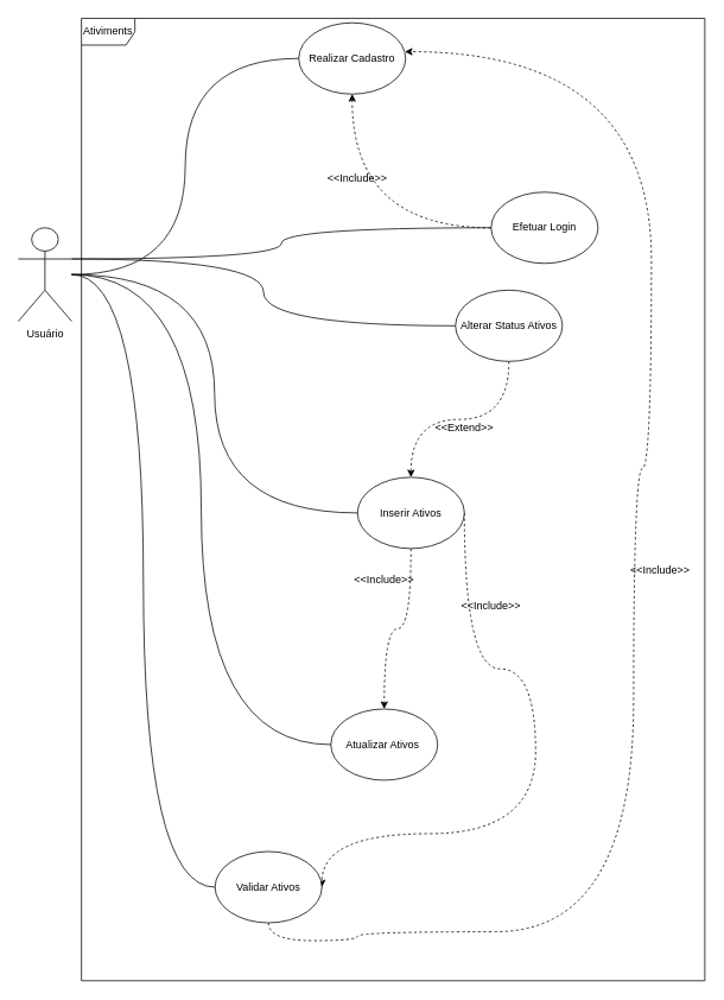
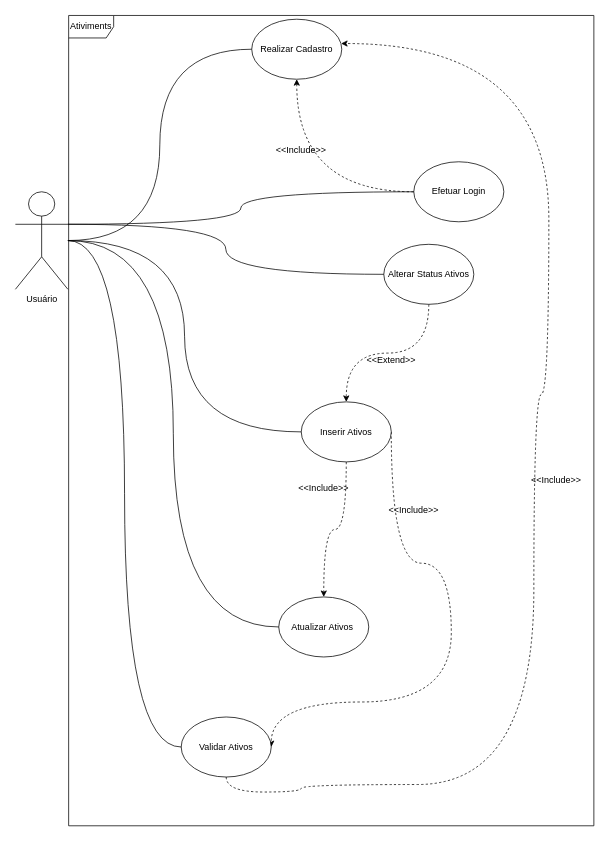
  <mxCell id="0" />
  <mxCell id="1" parent="0" />
- <mxCell id="2" value="Usuário" style="shape=umlActor;verticalLabelPosition=bottom;verticalAlign=top;html=1;outlineConnect=0;" parent="1" vertex="1"><mxGeometry x="20" y="255" width="60" height="105" as="geometry" /></mxCell>
+ <mxCell id="2" value="Usuário" style="shape=umlActor;verticalLabelPosition=bottom;verticalAlign=top;html=1;outlineConnect=0;" parent="1" vertex="1"><mxGeometry x="20" y="255" width="70" height="130" as="geometry" /></mxCell>
  <mxCell id="3" value="Realizar Cadastro" style="ellipse;whiteSpace=wrap;html=1;" parent="1" vertex="1"><mxGeometry x="335" y="25" width="120" height="80" as="geometry" /></mxCell>
  <mxCell id="4" style="edgeStyle=orthogonalEdgeStyle;rounded=0;orthogonalLoop=1;jettySize=auto;html=1;entryX=0.5;entryY=1;entryDx=0;entryDy=0;dashed=1;curved=1;" parent="1" source="5" target="3" edge="1"><mxGeometry relative="1" as="geometry" /></mxCell>
  <mxCell id="5" value="Efetuar Login" style="ellipse;whiteSpace=wrap;html=1;" parent="1" vertex="1"><mxGeometry x="551" y="215" width="120" height="80" as="geometry" /></mxCell>
  <mxCell id="6" style="edgeStyle=orthogonalEdgeStyle;rounded=0;orthogonalLoop=1;jettySize=auto;html=1;entryX=0.5;entryY=0;entryDx=0;entryDy=0;dashed=1;curved=1;" parent="1" source="7" target="10" edge="1"><mxGeometry relative="1" as="geometry" /></mxCell>
  <mxCell id="7" value="Alterar Status Ativos" style="ellipse;whiteSpace=wrap;html=1;" parent="1" vertex="1"><mxGeometry x="511" y="325" width="120" height="80" as="geometry" /></mxCell>
  <mxCell id="8" style="edgeStyle=orthogonalEdgeStyle;rounded=0;orthogonalLoop=1;jettySize=auto;html=1;entryX=0.5;entryY=0;entryDx=0;entryDy=0;curved=1;dashed=1;" parent="1" source="10" target="11" edge="1"><mxGeometry relative="1" as="geometry" /></mxCell>
  <mxCell id="9" style="edgeStyle=orthogonalEdgeStyle;rounded=0;orthogonalLoop=1;jettySize=auto;html=1;entryX=1;entryY=0.5;entryDx=0;entryDy=0;curved=1;dashed=1;" parent="1" source="10" target="12" edge="1"><mxGeometry relative="1" as="geometry"><mxPoint x="471" y="765" as="targetPoint" /><Array as="points"><mxPoint x="521" y="565" /><mxPoint x="521" y="750" /><mxPoint x="601" y="750" /><mxPoint x="601" y="935" /></Array></mxGeometry></mxCell>
  <mxCell id="10" value="Inserir Ativos" style="ellipse;whiteSpace=wrap;html=1;" parent="1" vertex="1"><mxGeometry x="401" y="535" width="120" height="80" as="geometry" /></mxCell>
  <mxCell id="11" value="Atualizar Ativos&amp;nbsp;" style="ellipse;whiteSpace=wrap;html=1;" parent="1" vertex="1"><mxGeometry x="371" y="795" width="120" height="80" as="geometry" /></mxCell>
  <mxCell id="12" value="Validar Ativos" style="ellipse;whiteSpace=wrap;html=1;" parent="1" vertex="1"><mxGeometry x="241" y="955" width="120" height="80" as="geometry" /></mxCell>
  <mxCell id="13" value="" style="endArrow=none;html=1;rounded=0;entryX=0;entryY=0.5;entryDx=0;entryDy=0;edgeStyle=orthogonalEdgeStyle;curved=1;" parent="1" source="2" target="3" edge="1"><mxGeometry width="50" height="50" relative="1" as="geometry"><mxPoint x="231" y="325" as="sourcePoint" /><mxPoint x="281" y="275" as="targetPoint" /></mxGeometry></mxCell>
  <mxCell id="14" value="" style="endArrow=none;html=1;rounded=0;exitX=1;exitY=0.333;exitDx=0;exitDy=0;exitPerimeter=0;entryX=0;entryY=0.5;entryDx=0;entryDy=0;edgeStyle=orthogonalEdgeStyle;curved=1;" parent="1" source="2" target="5" edge="1"><mxGeometry width="50" height="50" relative="1" as="geometry"><mxPoint x="231" y="325" as="sourcePoint" /><mxPoint x="281" y="275" as="targetPoint" /></mxGeometry></mxCell>
  <mxCell id="15" value="" style="endArrow=none;html=1;rounded=0;exitX=1;exitY=0.333;exitDx=0;exitDy=0;exitPerimeter=0;entryX=0;entryY=0.5;entryDx=0;entryDy=0;edgeStyle=orthogonalEdgeStyle;curved=1;" parent="1" source="2" target="7" edge="1"><mxGeometry width="50" height="50" relative="1" as="geometry"><mxPoint x="231" y="325" as="sourcePoint" /><mxPoint x="281" y="275" as="targetPoint" /></mxGeometry></mxCell>
  <mxCell id="16" value="" style="endArrow=none;html=1;rounded=0;entryX=0;entryY=0.5;entryDx=0;entryDy=0;edgeStyle=orthogonalEdgeStyle;curved=1;" parent="1" source="2" target="10" edge="1"><mxGeometry width="50" height="50" relative="1" as="geometry"><mxPoint x="231" y="325" as="sourcePoint" /><mxPoint x="281" y="275" as="targetPoint" /></mxGeometry></mxCell>
  <mxCell id="17" value="" style="endArrow=none;html=1;rounded=0;entryX=0;entryY=0.5;entryDx=0;entryDy=0;edgeStyle=orthogonalEdgeStyle;curved=1;" parent="1" source="2" target="11" edge="1"><mxGeometry width="50" height="50" relative="1" as="geometry"><mxPoint x="231" y="425" as="sourcePoint" /><mxPoint x="281" y="375" as="targetPoint" /></mxGeometry></mxCell>
  <mxCell id="18" value="" style="endArrow=none;html=1;rounded=0;entryX=0;entryY=0.5;entryDx=0;entryDy=0;edgeStyle=orthogonalEdgeStyle;elbow=vertical;curved=1;" parent="1" source="2" target="12" edge="1"><mxGeometry width="50" height="50" relative="1" as="geometry"><mxPoint x="231" y="325" as="sourcePoint" /><mxPoint x="281" y="275" as="targetPoint" /></mxGeometry></mxCell>
  <mxCell id="19" value="&amp;lt;&amp;lt;Include&amp;gt;&amp;gt;" style="text;html=1;align=center;verticalAlign=middle;whiteSpace=wrap;rounded=0;" parent="1" vertex="1"><mxGeometry x="371" y="185" width="60" height="30" as="geometry" /></mxCell>
  <mxCell id="20" value="&amp;lt;&amp;lt;Extend&amp;gt;&amp;gt;" style="text;html=1;align=center;verticalAlign=middle;whiteSpace=wrap;rounded=0;" parent="1" vertex="1"><mxGeometry x="491" y="465" width="60" height="30" as="geometry" /></mxCell>
  <mxCell id="21" value="&amp;lt;&amp;lt;Include&amp;gt;&amp;gt;" style="text;html=1;align=center;verticalAlign=middle;whiteSpace=wrap;rounded=0;" parent="1" vertex="1"><mxGeometry x="401" y="635" width="60" height="30" as="geometry" /></mxCell>
  <mxCell id="22" value="&amp;lt;&amp;lt;Include&amp;gt;&amp;gt;" style="text;html=1;align=center;verticalAlign=middle;whiteSpace=wrap;rounded=0;" parent="1" vertex="1"><mxGeometry x="521" y="665" width="60" height="30" as="geometry" /></mxCell>
  <mxCell id="23" style="edgeStyle=orthogonalEdgeStyle;rounded=0;orthogonalLoop=1;jettySize=auto;html=1;entryX=0.993;entryY=0.405;entryDx=0;entryDy=0;entryPerimeter=0;exitX=0.5;exitY=1;exitDx=0;exitDy=0;curved=1;dashed=1;" parent="1" source="12" target="3" edge="1"><mxGeometry relative="1" as="geometry"><Array as="points"><mxPoint x="301" y="1055" /><mxPoint x="401" y="1055" /><mxPoint x="401" y="1045" /><mxPoint x="711" y="1045" /><mxPoint x="711" y="525" /><mxPoint x="731" y="525" /><mxPoint x="731" y="57" /></Array></mxGeometry></mxCell>
  <mxCell id="24" value="&amp;lt;&amp;lt;Include&amp;gt;&amp;gt;" style="text;html=1;align=center;verticalAlign=middle;whiteSpace=wrap;rounded=0;" parent="1" vertex="1"><mxGeometry x="711" y="625" width="60" height="30" as="geometry" /></mxCell>
  <mxCell id="25" value="Ativiments" style="shape=umlFrame;whiteSpace=wrap;html=1;pointerEvents=0;" parent="1" vertex="1"><mxGeometry x="91" y="20" width="700" height="1080" as="geometry" /></mxCell>
